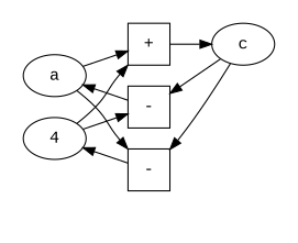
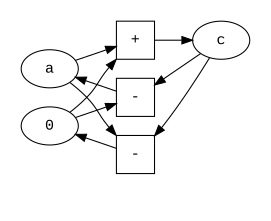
  digraph {
    rankdir=LR
    fontname="Liberation Mono"
    node [fontname="Liberation Mono"]
    edge [weight=50 fontname="Liberation Mono"]
    n1 [label="-" shape=square]
    n2 [label="+" shape=square]
    n3 [label="-" shape=square]
    a
-   n5 [label=4]
+   n5 [label=0]
    c
    subgraph cluster_1 {
      ordering=out
      rank=same
      style=invis
      n1
      n2
      n3
    }
    subgraph cluster_2 {
      ordering=out
      rank=min
      style=invis
      a
      n5
    }
    subgraph cluster_3 {
      rank=max
      style=invis
      c
    }
    n1 -> n5
    n2 -> c
    n3 -> a
    a -> n1
    a -> n2
    a -> c [minlen=2 style=invis weight=0]
    n5 -> n2
    n5 -> n3
    n5 -> c [minlen=2 style=invis weight=0]
    c -> n1 [weight=""]
    c -> n3 [weight=""]
  }
